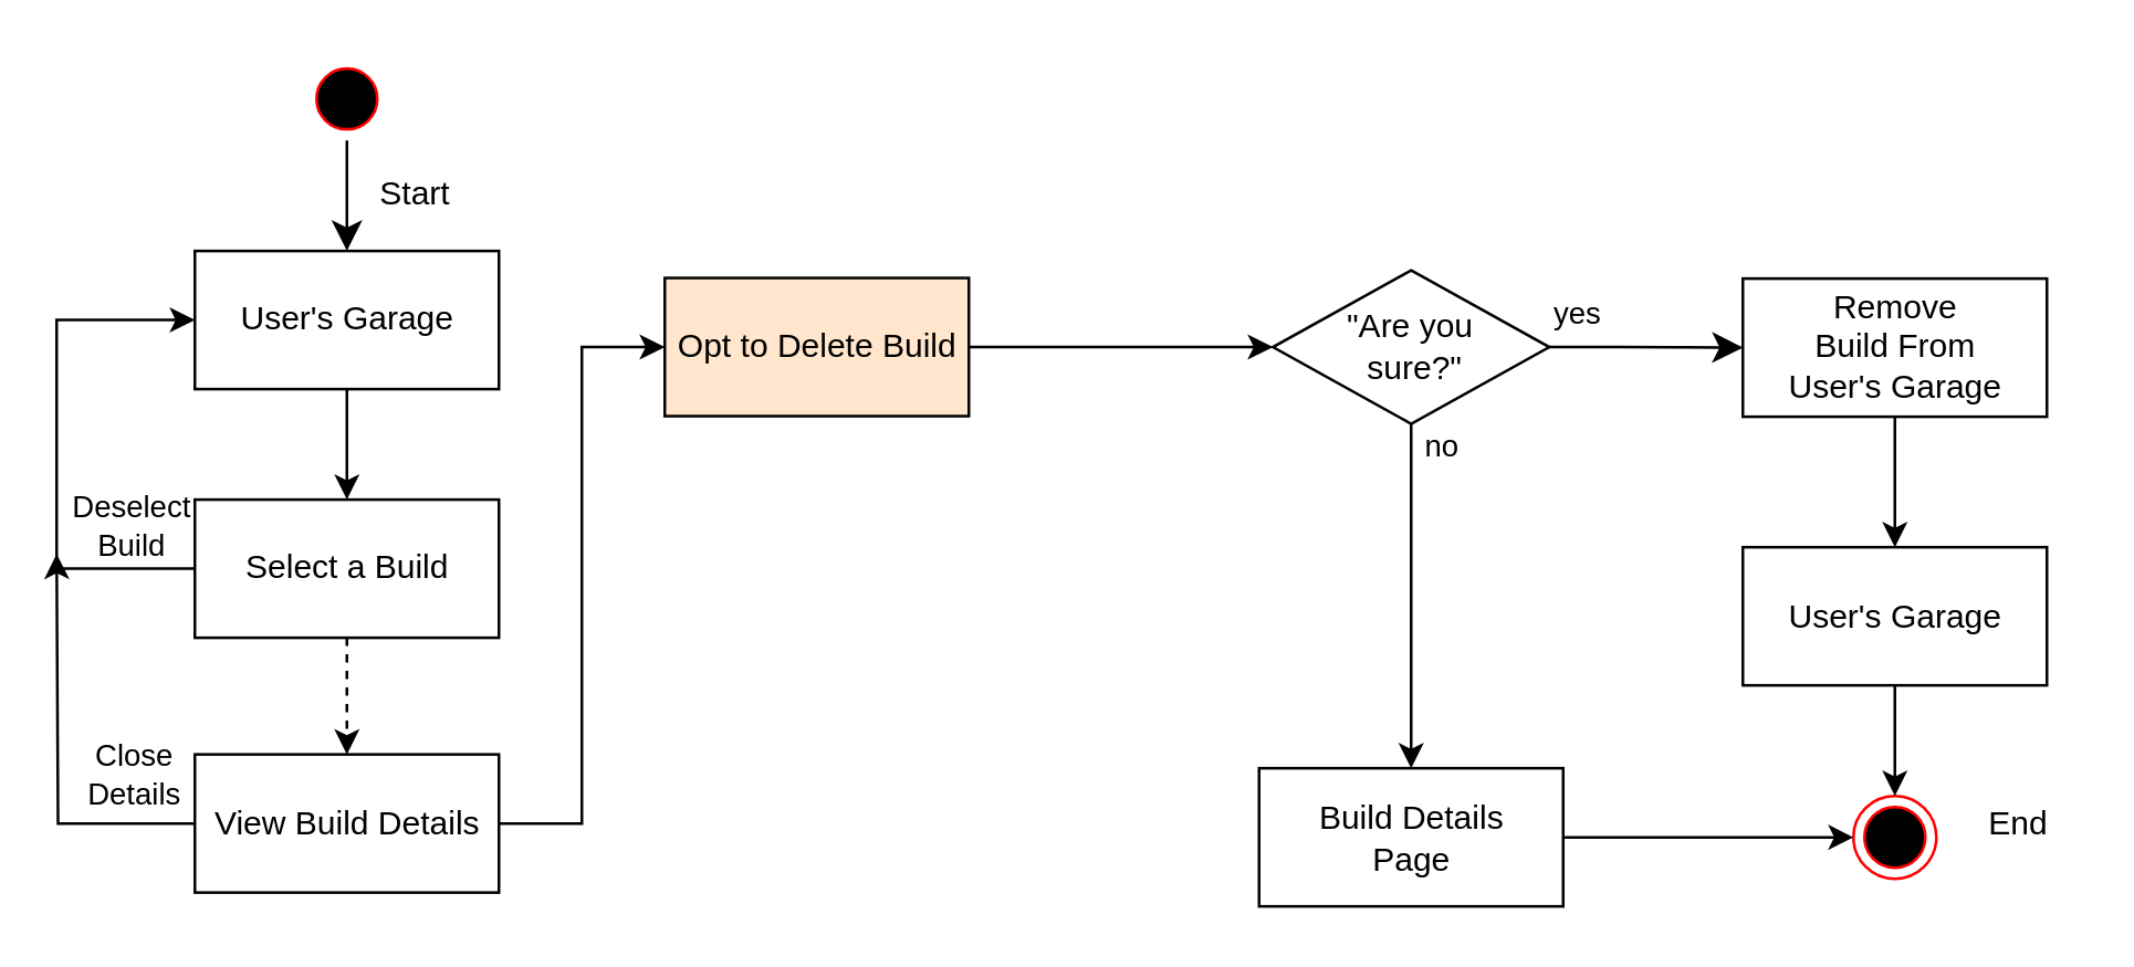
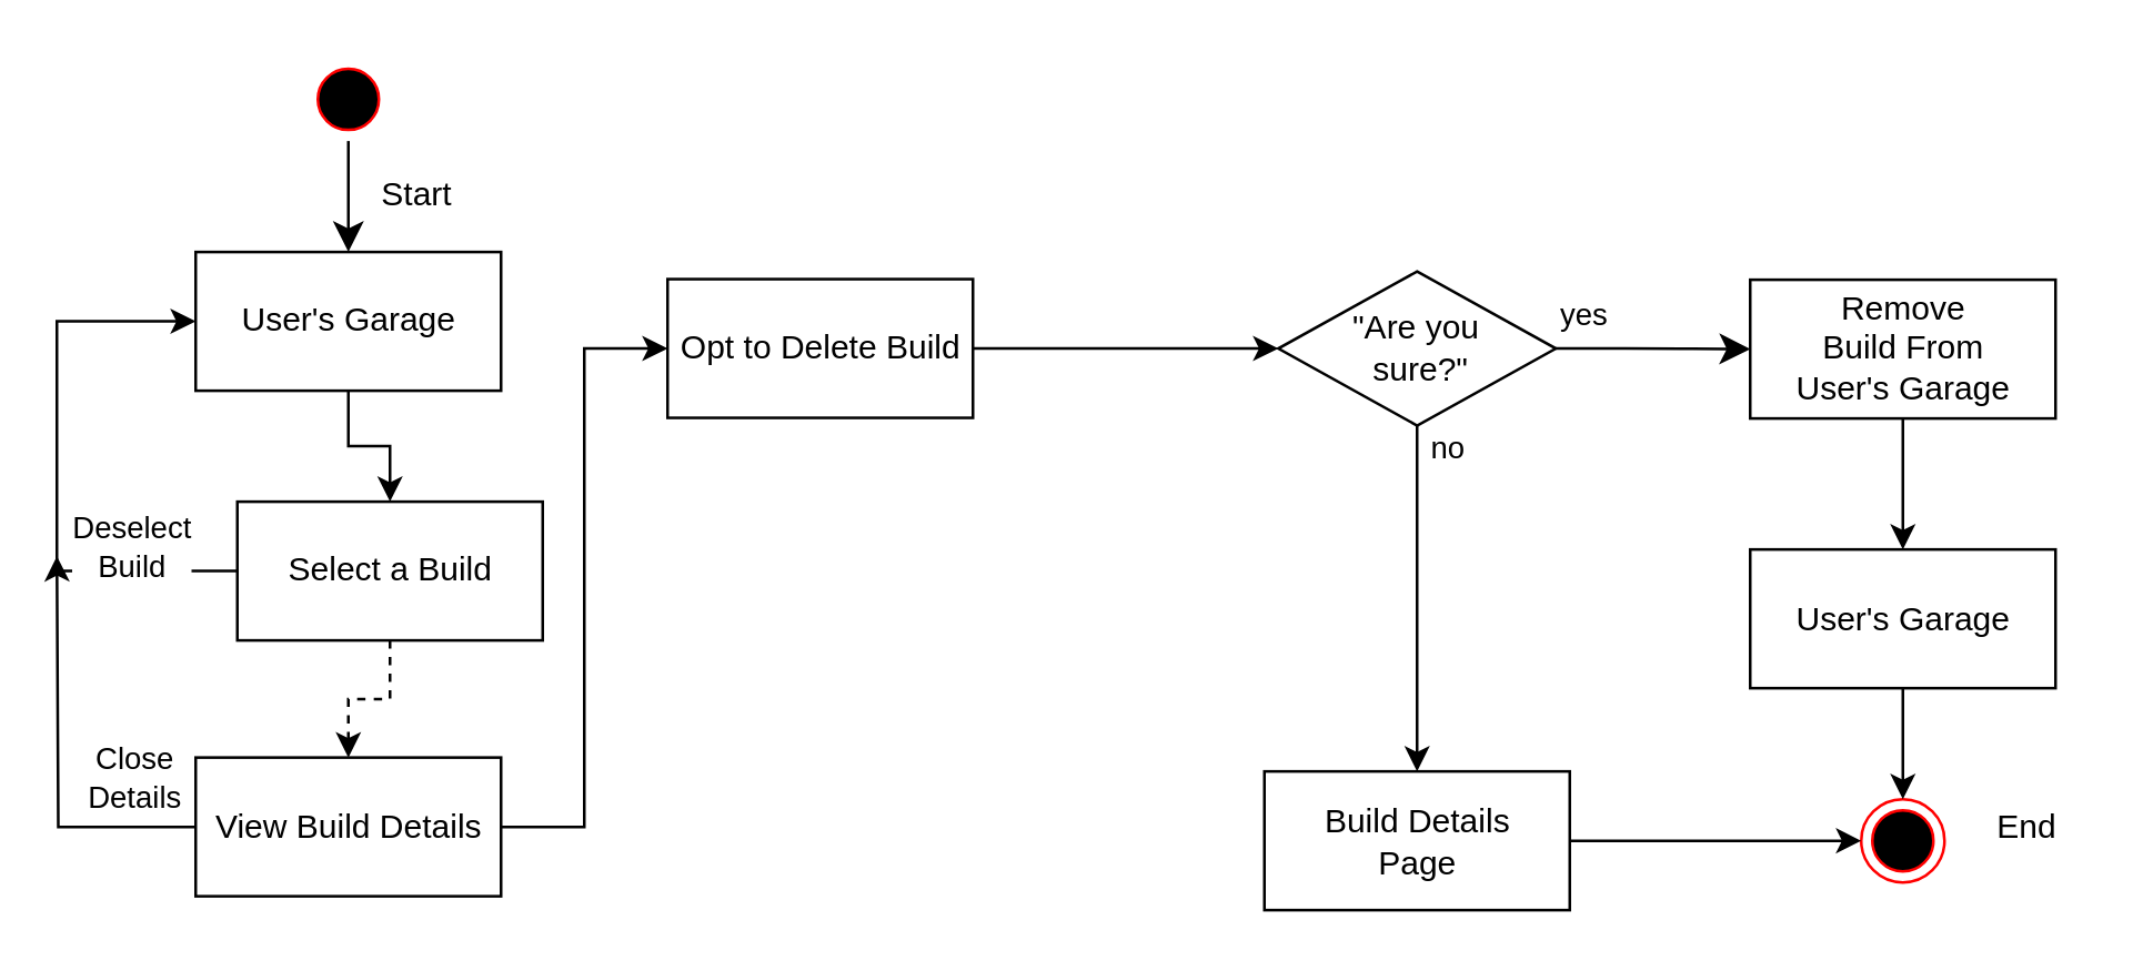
  <mxCell id="0" />
  <mxCell id="1" parent="0" />
  <mxCell id="2" value="" style="ellipse;html=1;shape=endState;fillColor=#000000;strokeColor=#ff0000;" parent="1" vertex="1"><mxGeometry x="670" y="287.56" width="30" height="30" as="geometry" /></mxCell>
  <mxCell id="3" value="" style="ellipse;html=1;shape=startState;fillColor=#000000;strokeColor=#ff0000;" parent="1" vertex="1"><mxGeometry x="110" y="20.34" width="30" height="30" as="geometry" /></mxCell>
  <mxCell id="4" value="" style="edgeStyle=orthogonalEdgeStyle;html=1;verticalAlign=bottom;endArrow=classic;endSize=8;endFill=1;" parent="1" source="3" target="6" edge="1"><mxGeometry relative="1" as="geometry"><mxPoint x="125" y="110.34" as="targetPoint" /></mxGeometry></mxCell>
  <mxCell id="5" style="edgeStyle=orthogonalEdgeStyle;rounded=0;orthogonalLoop=1;jettySize=auto;html=1;exitX=0.5;exitY=1;exitDx=0;exitDy=0;entryX=0.5;entryY=0;entryDx=0;entryDy=0;endArrow=classic;endFill=1;strokeColor=#000000;" parent="1" source="6" target="10" edge="1"><mxGeometry relative="1" as="geometry" /></mxCell>
  <mxCell id="6" value="User's Garage" style="html=1;" parent="1" vertex="1"><mxGeometry x="70" y="90.34" width="110" height="50" as="geometry" /></mxCell>
  <mxCell id="7" style="edgeStyle=orthogonalEdgeStyle;rounded=0;orthogonalLoop=1;jettySize=auto;html=1;exitX=0.5;exitY=1;exitDx=0;exitDy=0;endArrow=classic;endFill=1;strokeColor=#000000;dashed=1;" parent="1" source="10" target="27" edge="1"><mxGeometry relative="1" as="geometry"><mxPoint x="120" y="390" as="targetPoint" /></mxGeometry></mxCell>
  <mxCell id="8" style="edgeStyle=orthogonalEdgeStyle;rounded=0;orthogonalLoop=1;jettySize=auto;html=1;exitX=0;exitY=0.5;exitDx=0;exitDy=0;entryX=0;entryY=0.5;entryDx=0;entryDy=0;endArrow=classic;endFill=1;strokeColor=#000000;" parent="1" source="10" target="6" edge="1"><mxGeometry relative="1" as="geometry"><Array as="points"><mxPoint x="20" y="205" /><mxPoint x="20" y="115" /></Array></mxGeometry></mxCell>
  <mxCell id="9" value="Deselect &lt;br&gt;Build" style="edgeLabel;html=1;align=center;verticalAlign=middle;resizable=0;points=[];" parent="8" vertex="1" connectable="0"><mxGeometry x="0.011" y="2" relative="1" as="geometry"><mxPoint x="28" y="29.7" as="offset" /></mxGeometry></mxCell>
- <mxCell id="10" value="Select a Build" style="html=1;strokeColor=#000000;" parent="1" vertex="1"><mxGeometry x="70" y="180.34" width="110" height="50" as="geometry" /></mxCell>
+ <mxCell id="10" value="Select a Build" style="html=1;strokeColor=#000000;" parent="1" vertex="1"><mxGeometry x="85" y="180.34" width="110" height="50" as="geometry" /></mxCell>
  <mxCell id="11" style="edgeStyle=orthogonalEdgeStyle;rounded=0;orthogonalLoop=1;jettySize=auto;html=1;exitX=1;exitY=0.5;exitDx=0;exitDy=0;entryX=0;entryY=0.5;entryDx=0;entryDy=0;endArrow=classic;endFill=1;strokeColor=#000000;" parent="1" source="12" target="16" edge="1"><mxGeometry relative="1" as="geometry" /></mxCell>
- <mxCell id="12" value="Opt to Delete Build" style="html=1;strokeColor=#000000;fillColor=#ffe6cc;" parent="1" vertex="1"><mxGeometry x="240" y="100.12" width="110" height="50" as="geometry" /></mxCell>
+ <mxCell id="12" value="Opt to Delete Build" style="html=1;strokeColor=#000000;" parent="1" vertex="1"><mxGeometry x="240" y="100.12" width="110" height="50" as="geometry" /></mxCell>
  <mxCell id="13" style="edgeStyle=orthogonalEdgeStyle;rounded=0;orthogonalLoop=1;jettySize=auto;html=1;endArrow=classic;endFill=1;strokeColor=#000000;exitX=0.5;exitY=1;exitDx=0;exitDy=0;" parent="1" source="16" target="29" edge="1"><mxGeometry relative="1" as="geometry"><mxPoint x="510" y="470" as="targetPoint" /><Array as="points" /><mxPoint x="510" y="320" as="sourcePoint" /></mxGeometry></mxCell>
  <mxCell id="14" value="No" style="edgeLabel;html=1;align=center;verticalAlign=middle;resizable=0;points=[];" parent="13" vertex="1" connectable="0"><mxGeometry x="-0.57" y="-2" relative="1" as="geometry"><mxPoint x="12" y="-48" as="offset" /></mxGeometry></mxCell>
  <mxCell id="15" value="no" style="edgeLabel;html=1;align=center;verticalAlign=middle;resizable=0;points=[];" vertex="1" connectable="0" parent="13"><mxGeometry x="-0.453" y="2" relative="1" as="geometry"><mxPoint x="8" y="-26.9" as="offset" /></mxGeometry></mxCell>
  <mxCell id="16" value="&quot;Are you&lt;br&gt;&amp;nbsp;sure?&quot;" style="rhombus;whiteSpace=wrap;html=1;" parent="1" vertex="1"><mxGeometry x="460" y="97.34" width="100" height="55.56" as="geometry" /></mxCell>
  <mxCell id="17" value="yes" style="edgeStyle=orthogonalEdgeStyle;html=1;align=left;verticalAlign=top;endArrow=classic;endSize=8;entryX=0;entryY=0.5;entryDx=0;entryDy=0;endFill=1;" parent="1" source="16" target="19" edge="1"><mxGeometry x="-0.002" y="-43" relative="1" as="geometry"><mxPoint x="90" y="637.22" as="targetPoint" /><mxPoint x="-35" y="-68" as="offset" /></mxGeometry></mxCell>
  <mxCell id="18" style="edgeStyle=orthogonalEdgeStyle;rounded=0;orthogonalLoop=1;jettySize=auto;html=1;exitX=0.5;exitY=1;exitDx=0;exitDy=0;entryX=0.5;entryY=0;entryDx=0;entryDy=0;endArrow=classic;endFill=1;strokeColor=#000000;" parent="1" source="19" target="21" edge="1"><mxGeometry relative="1" as="geometry" /></mxCell>
  <mxCell id="19" value="Remove&lt;br&gt;Build From&lt;br&gt;User's Garage" style="html=1;strokeColor=#000000;" parent="1" vertex="1"><mxGeometry x="630" y="100.34" width="110" height="50" as="geometry" /></mxCell>
  <mxCell id="20" style="edgeStyle=orthogonalEdgeStyle;rounded=0;orthogonalLoop=1;jettySize=auto;html=1;exitX=0.5;exitY=1;exitDx=0;exitDy=0;entryX=0.5;entryY=0;entryDx=0;entryDy=0;endArrow=classic;endFill=1;strokeColor=#000000;" parent="1" source="21" target="2" edge="1"><mxGeometry relative="1" as="geometry" /></mxCell>
  <mxCell id="21" value="User's Garage" style="html=1;strokeColor=#000000;" parent="1" vertex="1"><mxGeometry x="630" y="197.56" width="110" height="50" as="geometry" /></mxCell>
  <mxCell id="22" value="End" style="text;html=1;strokeColor=none;fillColor=none;align=center;verticalAlign=middle;whiteSpace=wrap;rounded=0;" parent="1" vertex="1"><mxGeometry x="710" y="287.56" width="40" height="20" as="geometry" /></mxCell>
  <mxCell id="23" value="Start" style="text;html=1;strokeColor=none;fillColor=none;align=center;verticalAlign=middle;whiteSpace=wrap;rounded=0;" parent="1" vertex="1"><mxGeometry x="130" y="60.34" width="40" height="20" as="geometry" /></mxCell>
  <mxCell id="24" style="edgeStyle=orthogonalEdgeStyle;rounded=0;orthogonalLoop=1;jettySize=auto;html=1;exitX=1;exitY=0.5;exitDx=0;exitDy=0;entryX=0;entryY=0.5;entryDx=0;entryDy=0;endArrow=classic;endFill=1;strokeColor=#000000;" edge="1" parent="1" source="27" target="12"><mxGeometry relative="1" as="geometry" /></mxCell>
  <mxCell id="25" style="edgeStyle=orthogonalEdgeStyle;rounded=0;orthogonalLoop=1;jettySize=auto;html=1;exitX=0;exitY=0.5;exitDx=0;exitDy=0;endArrow=classic;endFill=1;strokeColor=#000000;" edge="1" parent="1" source="27"><mxGeometry relative="1" as="geometry"><mxPoint x="20" y="200" as="targetPoint" /></mxGeometry></mxCell>
  <mxCell id="26" value="Close&lt;br&gt;Details" style="edgeLabel;html=1;align=center;verticalAlign=middle;resizable=0;points=[];" vertex="1" connectable="0" parent="25"><mxGeometry x="-0.702" y="-2" relative="1" as="geometry"><mxPoint y="-16.02" as="offset" /></mxGeometry></mxCell>
  <mxCell id="27" value="View Build Details" style="html=1;" vertex="1" parent="1"><mxGeometry x="70" y="272.56" width="110" height="50" as="geometry" /></mxCell>
  <mxCell id="28" style="edgeStyle=orthogonalEdgeStyle;rounded=0;orthogonalLoop=1;jettySize=auto;html=1;exitX=1;exitY=0.5;exitDx=0;exitDy=0;endArrow=classic;endFill=1;strokeColor=#000000;" edge="1" parent="1" source="29" target="2"><mxGeometry relative="1" as="geometry" /></mxCell>
  <mxCell id="29" value="Build Details&lt;br&gt;Page" style="html=1;" vertex="1" parent="1"><mxGeometry x="455" y="277.56" width="110" height="50" as="geometry" /></mxCell>
